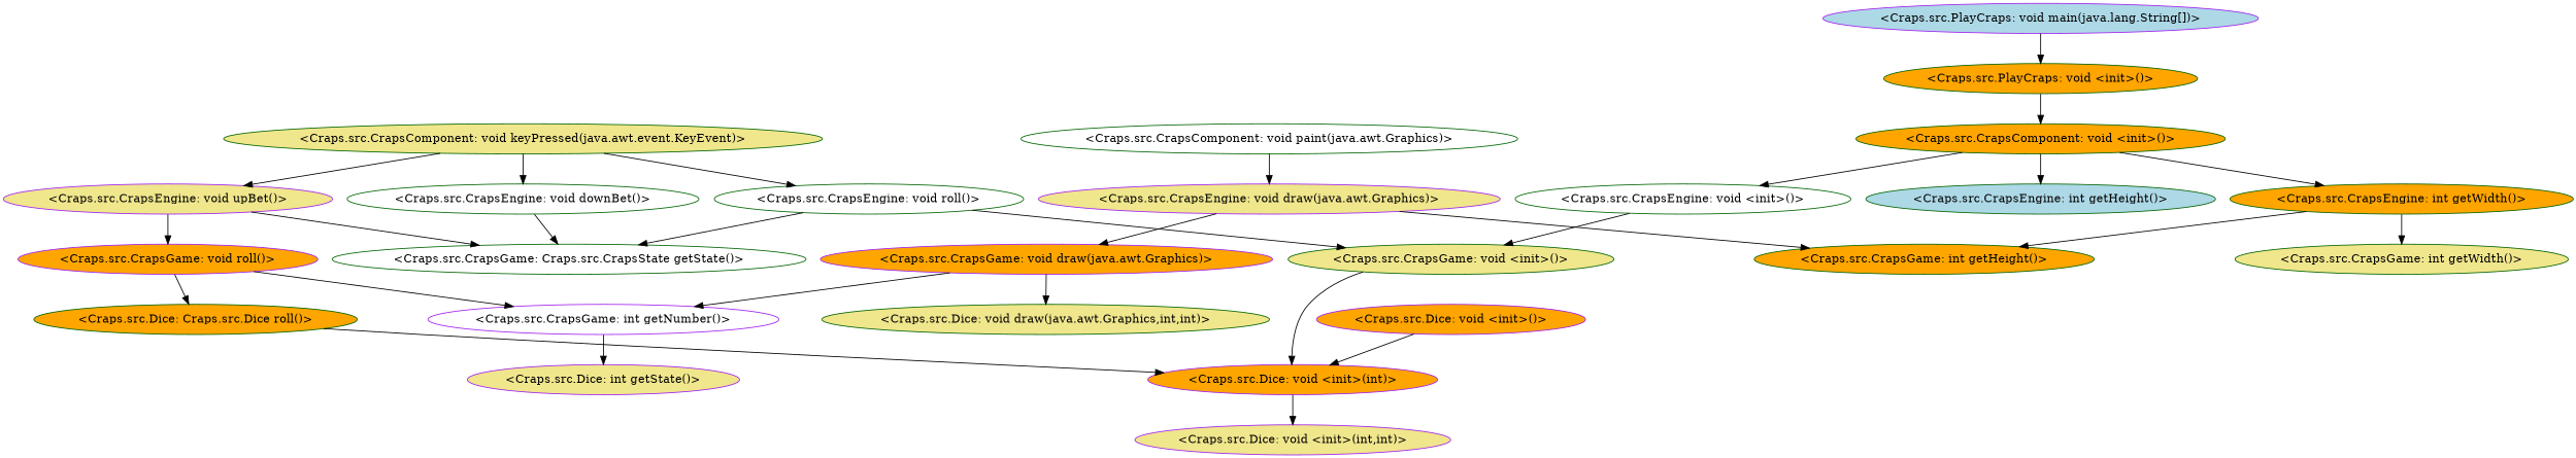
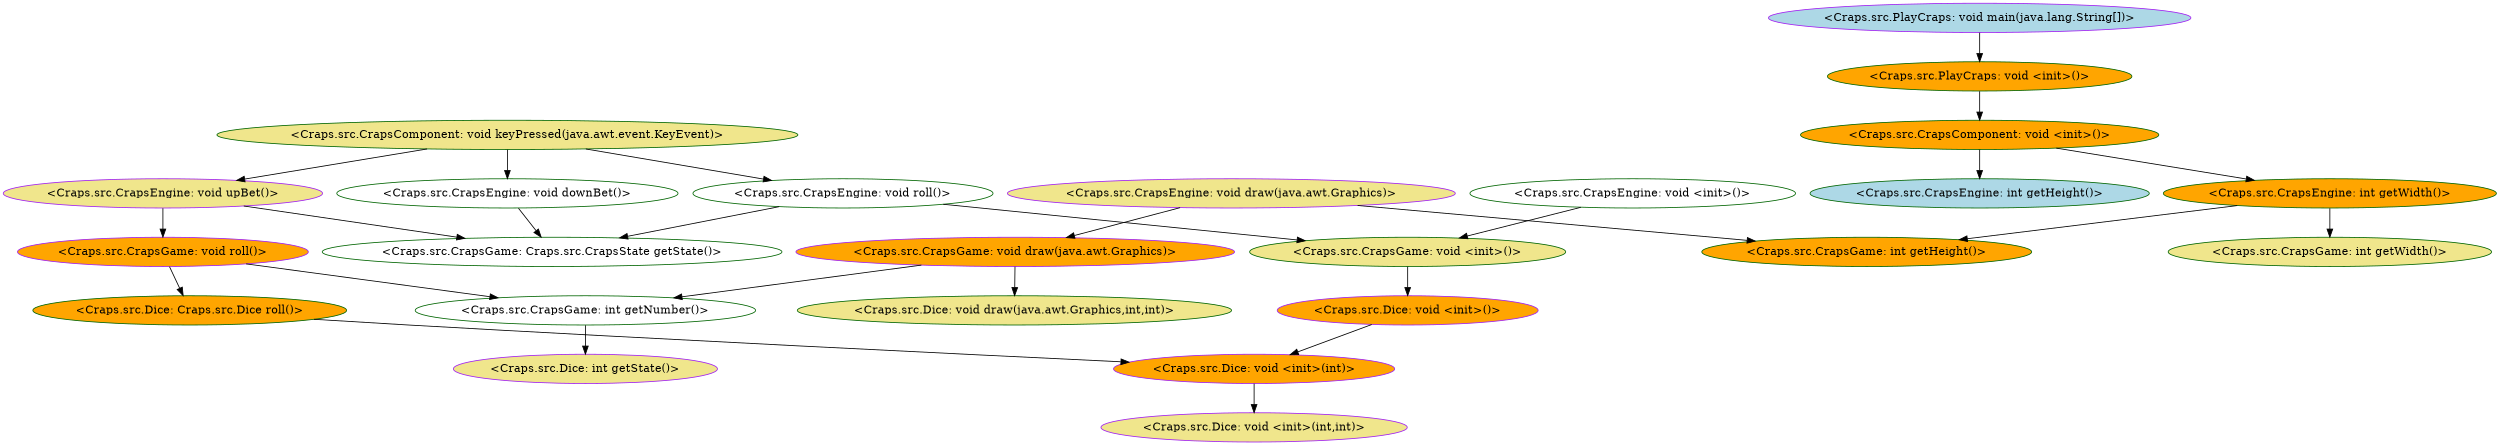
  digraph {
    node [color=darkgreen fillcolor=orange style=filled]
    "<Craps.src.PlayCraps: void main(java.lang.String[])>" [color=purple fillcolor=lightblue]
    "<Craps.src.PlayCraps: void <init>()>"
    "<Craps.src.CrapsComponent: void <init>()>"
    "<Craps.src.CrapsEngine: void <init>()>" [fillcolor=white]
    "<Craps.src.CrapsEngine: int getWidth()>"
    "<Craps.src.CrapsEngine: int getHeight()>" [fillcolor=lightblue]
    "<Craps.src.CrapsGame: void <init>()>" [fillcolor=khaki]
    "<Craps.src.CrapsGame: int getWidth()>" [fillcolor=khaki]
    "<Craps.src.CrapsGame: int getHeight()>"
    "<Craps.src.Dice: void <init>()>" [color=purple]
    "<Craps.src.Dice: void <init>(int)>" [color=purple]
    "<Craps.src.Dice: void <init>(int,int)>" [color=purple fillcolor=khaki]
-   "<Craps.src.CrapsComponent: void paint(java.awt.Graphics)>" [fillcolor=white]
    "<Craps.src.CrapsEngine: void draw(java.awt.Graphics)>" [color=purple fillcolor=khaki]
    "<Craps.src.CrapsGame: void draw(java.awt.Graphics)>" [color=purple]
    "<Craps.src.Dice: void draw(java.awt.Graphics,int,int)>" [fillcolor=khaki]
-   "<Craps.src.CrapsGame: int getNumber()>" [color=purple fillcolor=white]
+   "<Craps.src.CrapsGame: int getNumber()>" [fillcolor=white]
    "<Craps.src.Dice: int getState()>" [color=purple fillcolor=khaki]
    "<Craps.src.CrapsComponent: void keyPressed(java.awt.event.KeyEvent)>" [fillcolor=khaki]
    "<Craps.src.CrapsEngine: void downBet()>" [fillcolor=white]
    "<Craps.src.CrapsEngine: void upBet()>" [color=purple fillcolor=khaki]
    "<Craps.src.CrapsEngine: void roll()>" [fillcolor=white]
    "<Craps.src.CrapsGame: Craps.src.CrapsState getState()>" [fillcolor=white]
    "<Craps.src.CrapsGame: void roll()>" [color=purple]
    "<Craps.src.Dice: Craps.src.Dice roll()>"
    "<Craps.src.PlayCraps: void main(java.lang.String[])>" -> "<Craps.src.PlayCraps: void <init>()>"
    "<Craps.src.PlayCraps: void <init>()>" -> "<Craps.src.CrapsComponent: void <init>()>"
-   "<Craps.src.CrapsComponent: void <init>()>" -> "<Craps.src.CrapsEngine: void <init>()>"
    "<Craps.src.CrapsComponent: void <init>()>" -> "<Craps.src.CrapsEngine: int getWidth()>"
    "<Craps.src.CrapsComponent: void <init>()>" -> "<Craps.src.CrapsEngine: int getHeight()>"
    "<Craps.src.CrapsEngine: void <init>()>" -> "<Craps.src.CrapsGame: void <init>()>"
    "<Craps.src.CrapsEngine: int getWidth()>" -> "<Craps.src.CrapsGame: int getWidth()>"
    "<Craps.src.CrapsEngine: int getWidth()>" -> "<Craps.src.CrapsGame: int getHeight()>"
-   "<Craps.src.CrapsGame: void <init>()>" -> "<Craps.src.Dice: void <init>(int)>"
+   "<Craps.src.CrapsGame: void <init>()>" -> "<Craps.src.Dice: void <init>()>"
    "<Craps.src.Dice: void <init>()>" -> "<Craps.src.Dice: void <init>(int)>"
    "<Craps.src.Dice: void <init>(int)>" -> "<Craps.src.Dice: void <init>(int,int)>"
-   "<Craps.src.CrapsComponent: void paint(java.awt.Graphics)>" -> "<Craps.src.CrapsEngine: void draw(java.awt.Graphics)>"
    "<Craps.src.CrapsEngine: void draw(java.awt.Graphics)>" -> "<Craps.src.CrapsGame: int getHeight()>"
    "<Craps.src.CrapsEngine: void draw(java.awt.Graphics)>" -> "<Craps.src.CrapsGame: void draw(java.awt.Graphics)>"
    "<Craps.src.CrapsGame: void draw(java.awt.Graphics)>" -> "<Craps.src.Dice: void draw(java.awt.Graphics,int,int)>"
    "<Craps.src.CrapsGame: void draw(java.awt.Graphics)>" -> "<Craps.src.CrapsGame: int getNumber()>"
    "<Craps.src.CrapsGame: int getNumber()>" -> "<Craps.src.Dice: int getState()>"
    "<Craps.src.CrapsComponent: void keyPressed(java.awt.event.KeyEvent)>" -> "<Craps.src.CrapsEngine: void downBet()>"
    "<Craps.src.CrapsComponent: void keyPressed(java.awt.event.KeyEvent)>" -> "<Craps.src.CrapsEngine: void upBet()>"
    "<Craps.src.CrapsComponent: void keyPressed(java.awt.event.KeyEvent)>" -> "<Craps.src.CrapsEngine: void roll()>"
    "<Craps.src.CrapsEngine: void downBet()>" -> "<Craps.src.CrapsGame: Craps.src.CrapsState getState()>"
    "<Craps.src.CrapsEngine: void upBet()>" -> "<Craps.src.CrapsGame: Craps.src.CrapsState getState()>"
    "<Craps.src.CrapsEngine: void upBet()>" -> "<Craps.src.CrapsGame: void roll()>"
    "<Craps.src.CrapsEngine: void roll()>" -> "<Craps.src.CrapsGame: void <init>()>"
    "<Craps.src.CrapsEngine: void roll()>" -> "<Craps.src.CrapsGame: Craps.src.CrapsState getState()>"
    "<Craps.src.CrapsGame: void roll()>" -> "<Craps.src.CrapsGame: int getNumber()>"
    "<Craps.src.CrapsGame: void roll()>" -> "<Craps.src.Dice: Craps.src.Dice roll()>"
    "<Craps.src.Dice: Craps.src.Dice roll()>" -> "<Craps.src.Dice: void <init>(int)>"
  }
